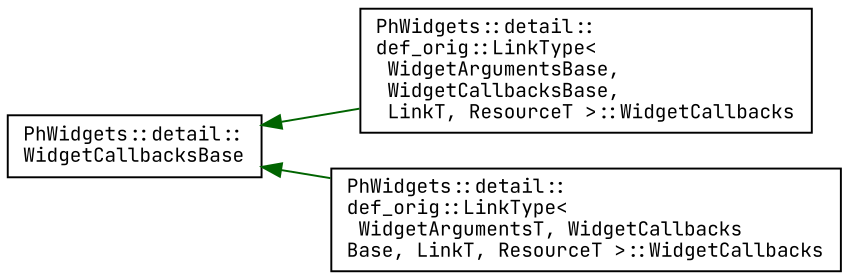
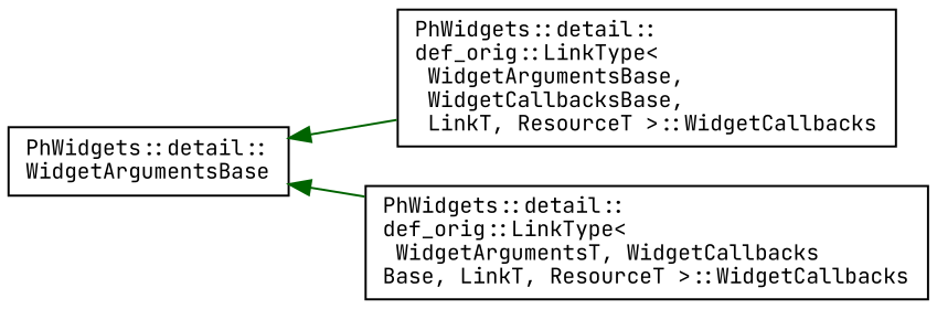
  digraph {
    rankdir=LR
    fontname="JetBrains Mono"
    node [color=black fillcolor=white fontname="JetBrains Mono" fontsize=10 shape=record style=filled]
    edge [color=darkgreen dir=back fontname="JetBrains Mono" fontsize=10 labelfontname=Helvetica labelfontsize=10 style=solid]
-   n1 [height=0.2 label="PhWidgets::detail::\lWidgetCallbacksBase" width=0.4]
+   n1 [height=0.2 label="PhWidgets::detail::\lWidgetArgumentsBase" width=0.4]
    n2 [height=0.2 label="PhWidgets::detail::\ldef_orig::LinkType\<\l WidgetArgumentsBase,\l WidgetCallbacksBase,\l LinkT, ResourceT \>::WidgetCallbacks" width=0.4]
    n3 [height=0.2 label="PhWidgets::detail::\ldef_orig::LinkType\<\l WidgetArgumentsT, WidgetCallbacks\lBase, LinkT, ResourceT \>::WidgetCallbacks" width=0.4]
    n1 -> n2
    n1 -> n3
  }
